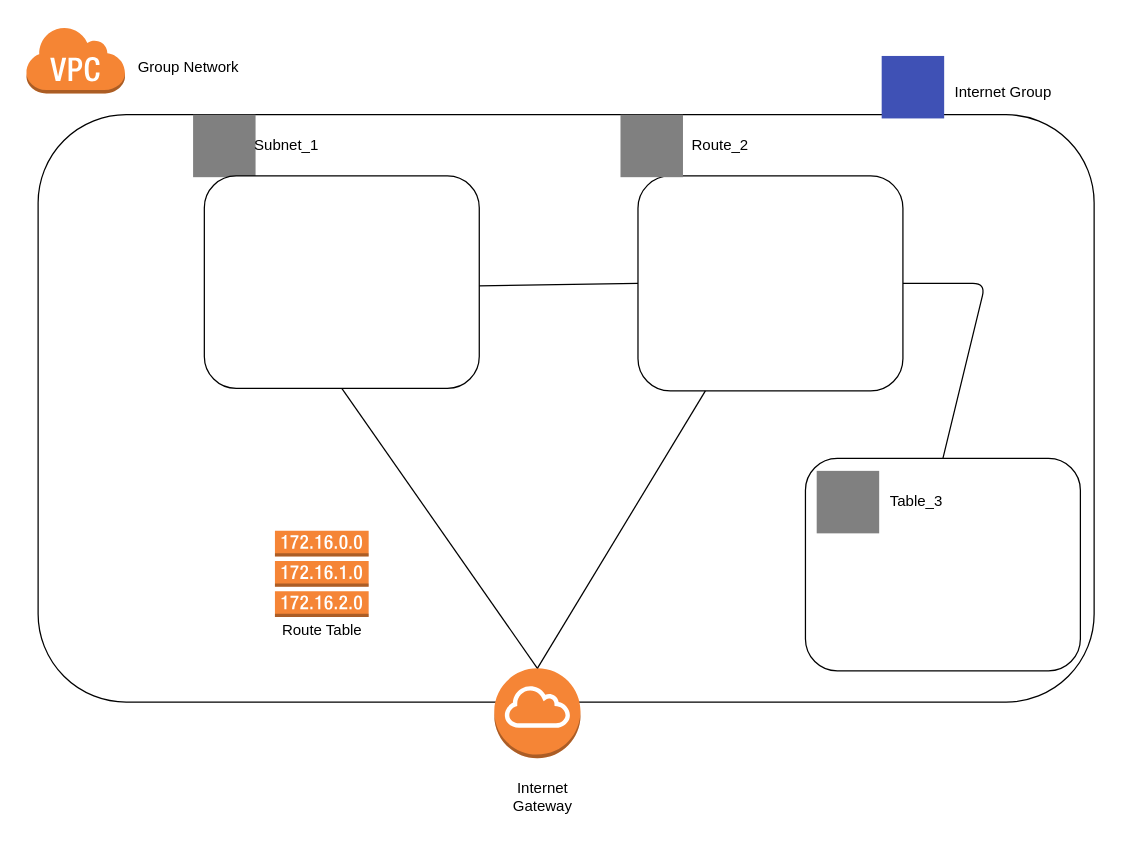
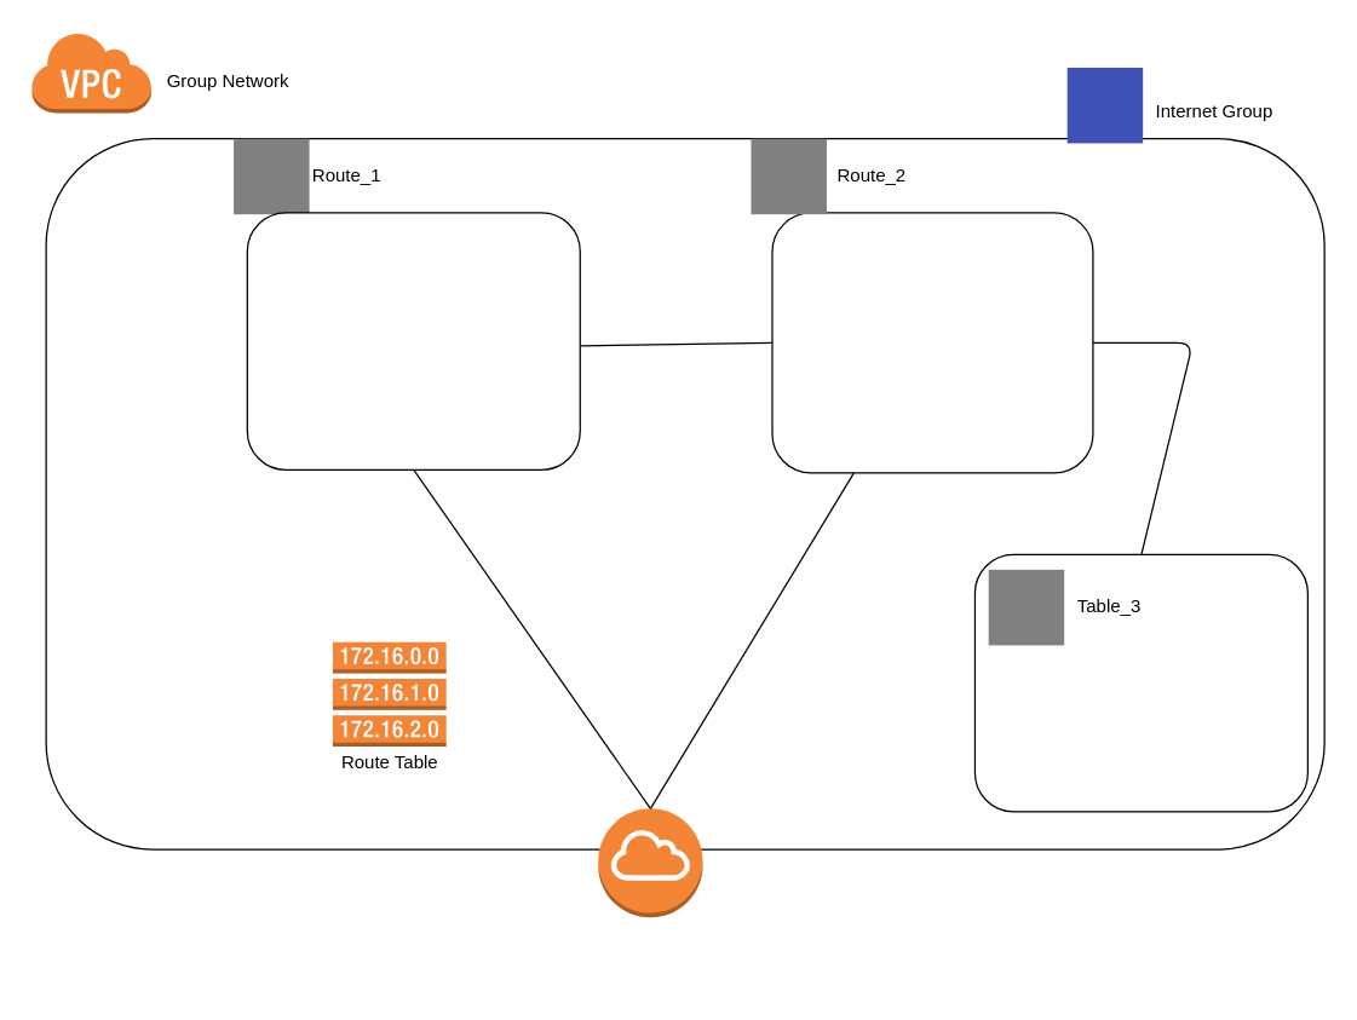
  <mxCell id="0" />
  <mxCell id="1" parent="0" />
  <mxCell id="2" value="" style="rounded=1;whiteSpace=wrap;html=1;fillColor=default;" parent="1" vertex="1"><mxGeometry x="30" y="91" width="845" height="470" as="geometry" /></mxCell>
  <mxCell id="3" value="" style="outlineConnect=0;dashed=0;verticalLabelPosition=bottom;verticalAlign=top;align=center;html=1;shape=mxgraph.aws3.virtual_private_cloud;fillColor=#F58534;gradientColor=none;" parent="1" vertex="1"><mxGeometry x="20" y="20" width="79.5" height="54" as="geometry" /></mxCell>
  <mxCell id="4" value="" style="fillColor=#808080;aspect=fixed;sketch=0;pointerEvents=1;shadow=0;dashed=0;html=1;strokeColor=none;labelPosition=center;verticalLabelPosition=bottom;outlineConnect=0;verticalAlign=top;align=center;shape=mxgraph.openstack.neutron_subnet;" parent="1" vertex="1"><mxGeometry x="154" y="91" width="50" height="50" as="geometry" /></mxCell>
  <mxCell id="5" style="edgeStyle=none;html=1;exitX=1;exitY=0.5;exitDx=0;exitDy=0;entryX=0;entryY=0.5;entryDx=0;entryDy=0;startArrow=none;startFill=0;endArrow=none;endFill=0;" parent="1" target="7" edge="1"><mxGeometry relative="1" as="geometry"><mxPoint x="320" y="229" as="sourcePoint" /></mxGeometry></mxCell>
  <mxCell id="6" style="edgeStyle=none;html=1;exitX=1;exitY=0.5;exitDx=0;exitDy=0;endArrow=none;endFill=0;entryX=0.5;entryY=0;entryDx=0;entryDy=0;" parent="1" source="7" target="18" edge="1"><mxGeometry relative="1" as="geometry"><mxPoint x="581" y="270" as="targetPoint" /><Array as="points"><mxPoint x="788" y="226" /></Array></mxGeometry></mxCell>
  <mxCell id="7" value="" style="rounded=1;whiteSpace=wrap;html=1;" parent="1" vertex="1"><mxGeometry x="510" y="140" width="212" height="172" as="geometry" /></mxCell>
  <mxCell id="8" value="" style="fillColor=#808080;aspect=fixed;sketch=0;pointerEvents=1;shadow=0;dashed=0;html=1;strokeColor=none;labelPosition=center;verticalLabelPosition=bottom;outlineConnect=0;verticalAlign=top;align=center;shape=mxgraph.openstack.neutron_subnet;" parent="1" vertex="1"><mxGeometry x="496" y="91" width="50" height="50" as="geometry" /></mxCell>
  <mxCell id="9" value="Group Network" style="text;html=1;align=center;verticalAlign=middle;resizable=0;points=[];autosize=1;strokeColor=none;fillColor=none;" parent="1" vertex="1"><mxGeometry x="99.5" y="38" width="100" height="30" as="geometry" /></mxCell>
  <mxCell id="10" value="Route_2" style="text;html=1;align=center;verticalAlign=middle;whiteSpace=wrap;rounded=0;" parent="1" vertex="1"><mxGeometry x="546" y="101" width="60" height="30" as="geometry" /></mxCell>
  <mxCell id="11" style="edgeStyle=none;html=1;startArrow=none;startFill=0;endArrow=none;endFill=0;exitX=0.5;exitY=0;exitDx=0;exitDy=0;exitPerimeter=0;entryX=0.5;entryY=1;entryDx=0;entryDy=0;" parent="1" source="12" edge="1" target="22"><mxGeometry relative="1" as="geometry"><mxPoint x="199" y="321" as="targetPoint" /></mxGeometry></mxCell>
  <mxCell id="12" value="" style="outlineConnect=0;dashed=0;verticalLabelPosition=bottom;verticalAlign=top;align=center;html=1;shape=mxgraph.aws3.internet_gateway;fillColor=#F58536;gradientColor=none;" parent="1" vertex="1"><mxGeometry x="395" y="534" width="69" height="72" as="geometry" /></mxCell>
- <mxCell id="13" value="Internet Gateway" style="text;html=1;align=center;verticalAlign=middle;whiteSpace=wrap;rounded=0;" parent="1" vertex="1"><mxGeometry x="404" y="622" width="60" height="30" as="geometry" /></mxCell>
  <mxCell id="14" value="" style="outlineConnect=0;dashed=0;verticalLabelPosition=bottom;verticalAlign=top;align=center;html=1;shape=mxgraph.aws3.route_table;fillColor=#F58536;gradientColor=none;" parent="1" vertex="1"><mxGeometry x="219.5" y="424" width="75" height="69" as="geometry" /></mxCell>
  <mxCell id="15" value="Route Table" style="text;html=1;align=center;verticalAlign=middle;resizable=0;points=[];autosize=1;strokeColor=none;fillColor=none;" parent="1" vertex="1"><mxGeometry x="216" y="491" width="82" height="26" as="geometry" /></mxCell>
  <mxCell id="16" value="" style="fillColor=#3F51B5;aspect=fixed;sketch=0;pointerEvents=1;shadow=0;dashed=0;html=1;strokeColor=none;labelPosition=center;verticalLabelPosition=bottom;outlineConnect=0;verticalAlign=top;align=center;shape=mxgraph.openstack.neutron_securitygroup;" parent="1" vertex="1"><mxGeometry x="705" y="44" width="50" height="50" as="geometry" /></mxCell>
  <mxCell id="17" value="Internet Group" style="text;html=1;align=center;verticalAlign=middle;resizable=0;points=[];autosize=1;strokeColor=none;fillColor=none;" parent="1" vertex="1"><mxGeometry x="753" y="60" width="98" height="26" as="geometry" /></mxCell>
  <mxCell id="18" value="" style="rounded=1;whiteSpace=wrap;html=1;" parent="1" vertex="1"><mxGeometry x="644" y="366" width="220" height="170" as="geometry" /></mxCell>
  <mxCell id="19" value="" style="fillColor=#808080;aspect=fixed;sketch=0;pointerEvents=1;shadow=0;dashed=0;html=1;strokeColor=none;labelPosition=center;verticalLabelPosition=bottom;outlineConnect=0;verticalAlign=top;align=center;shape=mxgraph.openstack.neutron_subnet;" parent="1" vertex="1"><mxGeometry x="653" y="376" width="50" height="50" as="geometry" /></mxCell>
  <mxCell id="20" value="Table_3" style="text;html=1;align=center;verticalAlign=middle;whiteSpace=wrap;rounded=0;" parent="1" vertex="1"><mxGeometry x="703" y="386" width="60" height="30" as="geometry" /></mxCell>
  <mxCell id="21" style="edgeStyle=none;html=1;entryX=0.5;entryY=0;entryDx=0;entryDy=0;entryPerimeter=0;endArrow=none;endFill=0;" parent="1" source="7" target="12" edge="1"><mxGeometry relative="1" as="geometry" /></mxCell>
  <mxCell id="22" value="" style="rounded=1;whiteSpace=wrap;html=1;" vertex="1" parent="1"><mxGeometry x="163" y="140" width="220" height="170" as="geometry" /></mxCell>
- <mxCell id="23" value="Subnet_1" style="text;html=1;align=center;verticalAlign=middle;whiteSpace=wrap;rounded=0;" vertex="1" parent="1"><mxGeometry x="199" y="101" width="60" height="30" as="geometry" /></mxCell>
+ <mxCell id="23" value="Route_1" style="text;html=1;align=center;verticalAlign=middle;whiteSpace=wrap;rounded=0;" vertex="1" parent="1"><mxGeometry x="199" y="101" width="60" height="30" as="geometry" /></mxCell>
